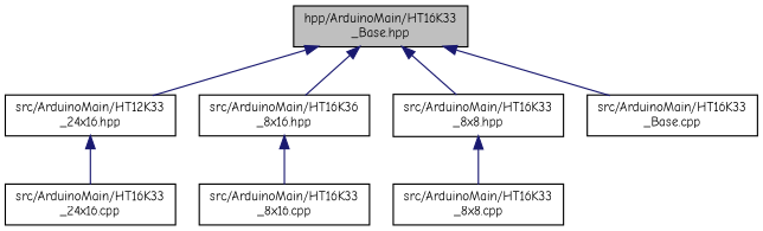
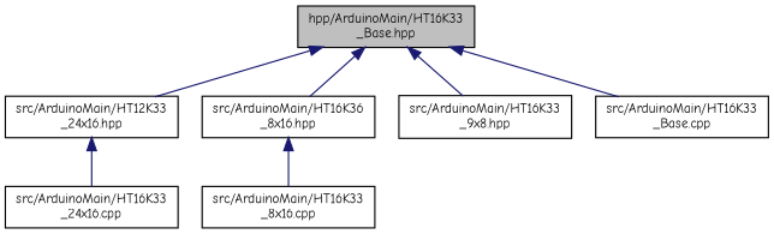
  digraph {
    fontname="Comic Neue"
    node [color=black fillcolor=white fontname="Comic Neue" fontsize=10 shape=record style=filled]
    edge [color=midnightblue dir=back fontname="Comic Neue" fontsize=10 labelfontname=Helvetica labelfontsize=10 style=solid]
    n1 [fillcolor=grey75 fontcolor=black height=0.2 label="hpp/ArduinoMain/HT16K33\l_Base.hpp" width=0.4]
    n2 [height=0.2 label="src/ArduinoMain/HT12K33\l_24x16.hpp" width=0.4]
    n3 [height=0.2 label="src/ArduinoMain/HT16K36\l_8x16.hpp" width=0.4]
-   n4 [height=0.2 label="src/ArduinoMain/HT16K33\l_8x8.hpp" width=0.4]
+   n4 [height=0.2 label="src/ArduinoMain/HT16K33\l_9x8.hpp" width=0.4]
    n5 [height=0.2 label="src/ArduinoMain/HT16K33\l_Base.cpp" width=0.4]
    n6 [height=0.2 label="src/ArduinoMain/HT16K33\l_24x16.cpp" width=0.4]
    n7 [height=0.2 label="src/ArduinoMain/HT16K33\l_8x16.cpp" width=0.4]
-   n8 [height=0.2 label="src/ArduinoMain/HT16K33\l_8x8.cpp" width=0.4]
    n1 -> n2
    n1 -> n3
    n1 -> n4
    n1 -> n5
    n2 -> n6
    n3 -> n7
-   n4 -> n8
  }
